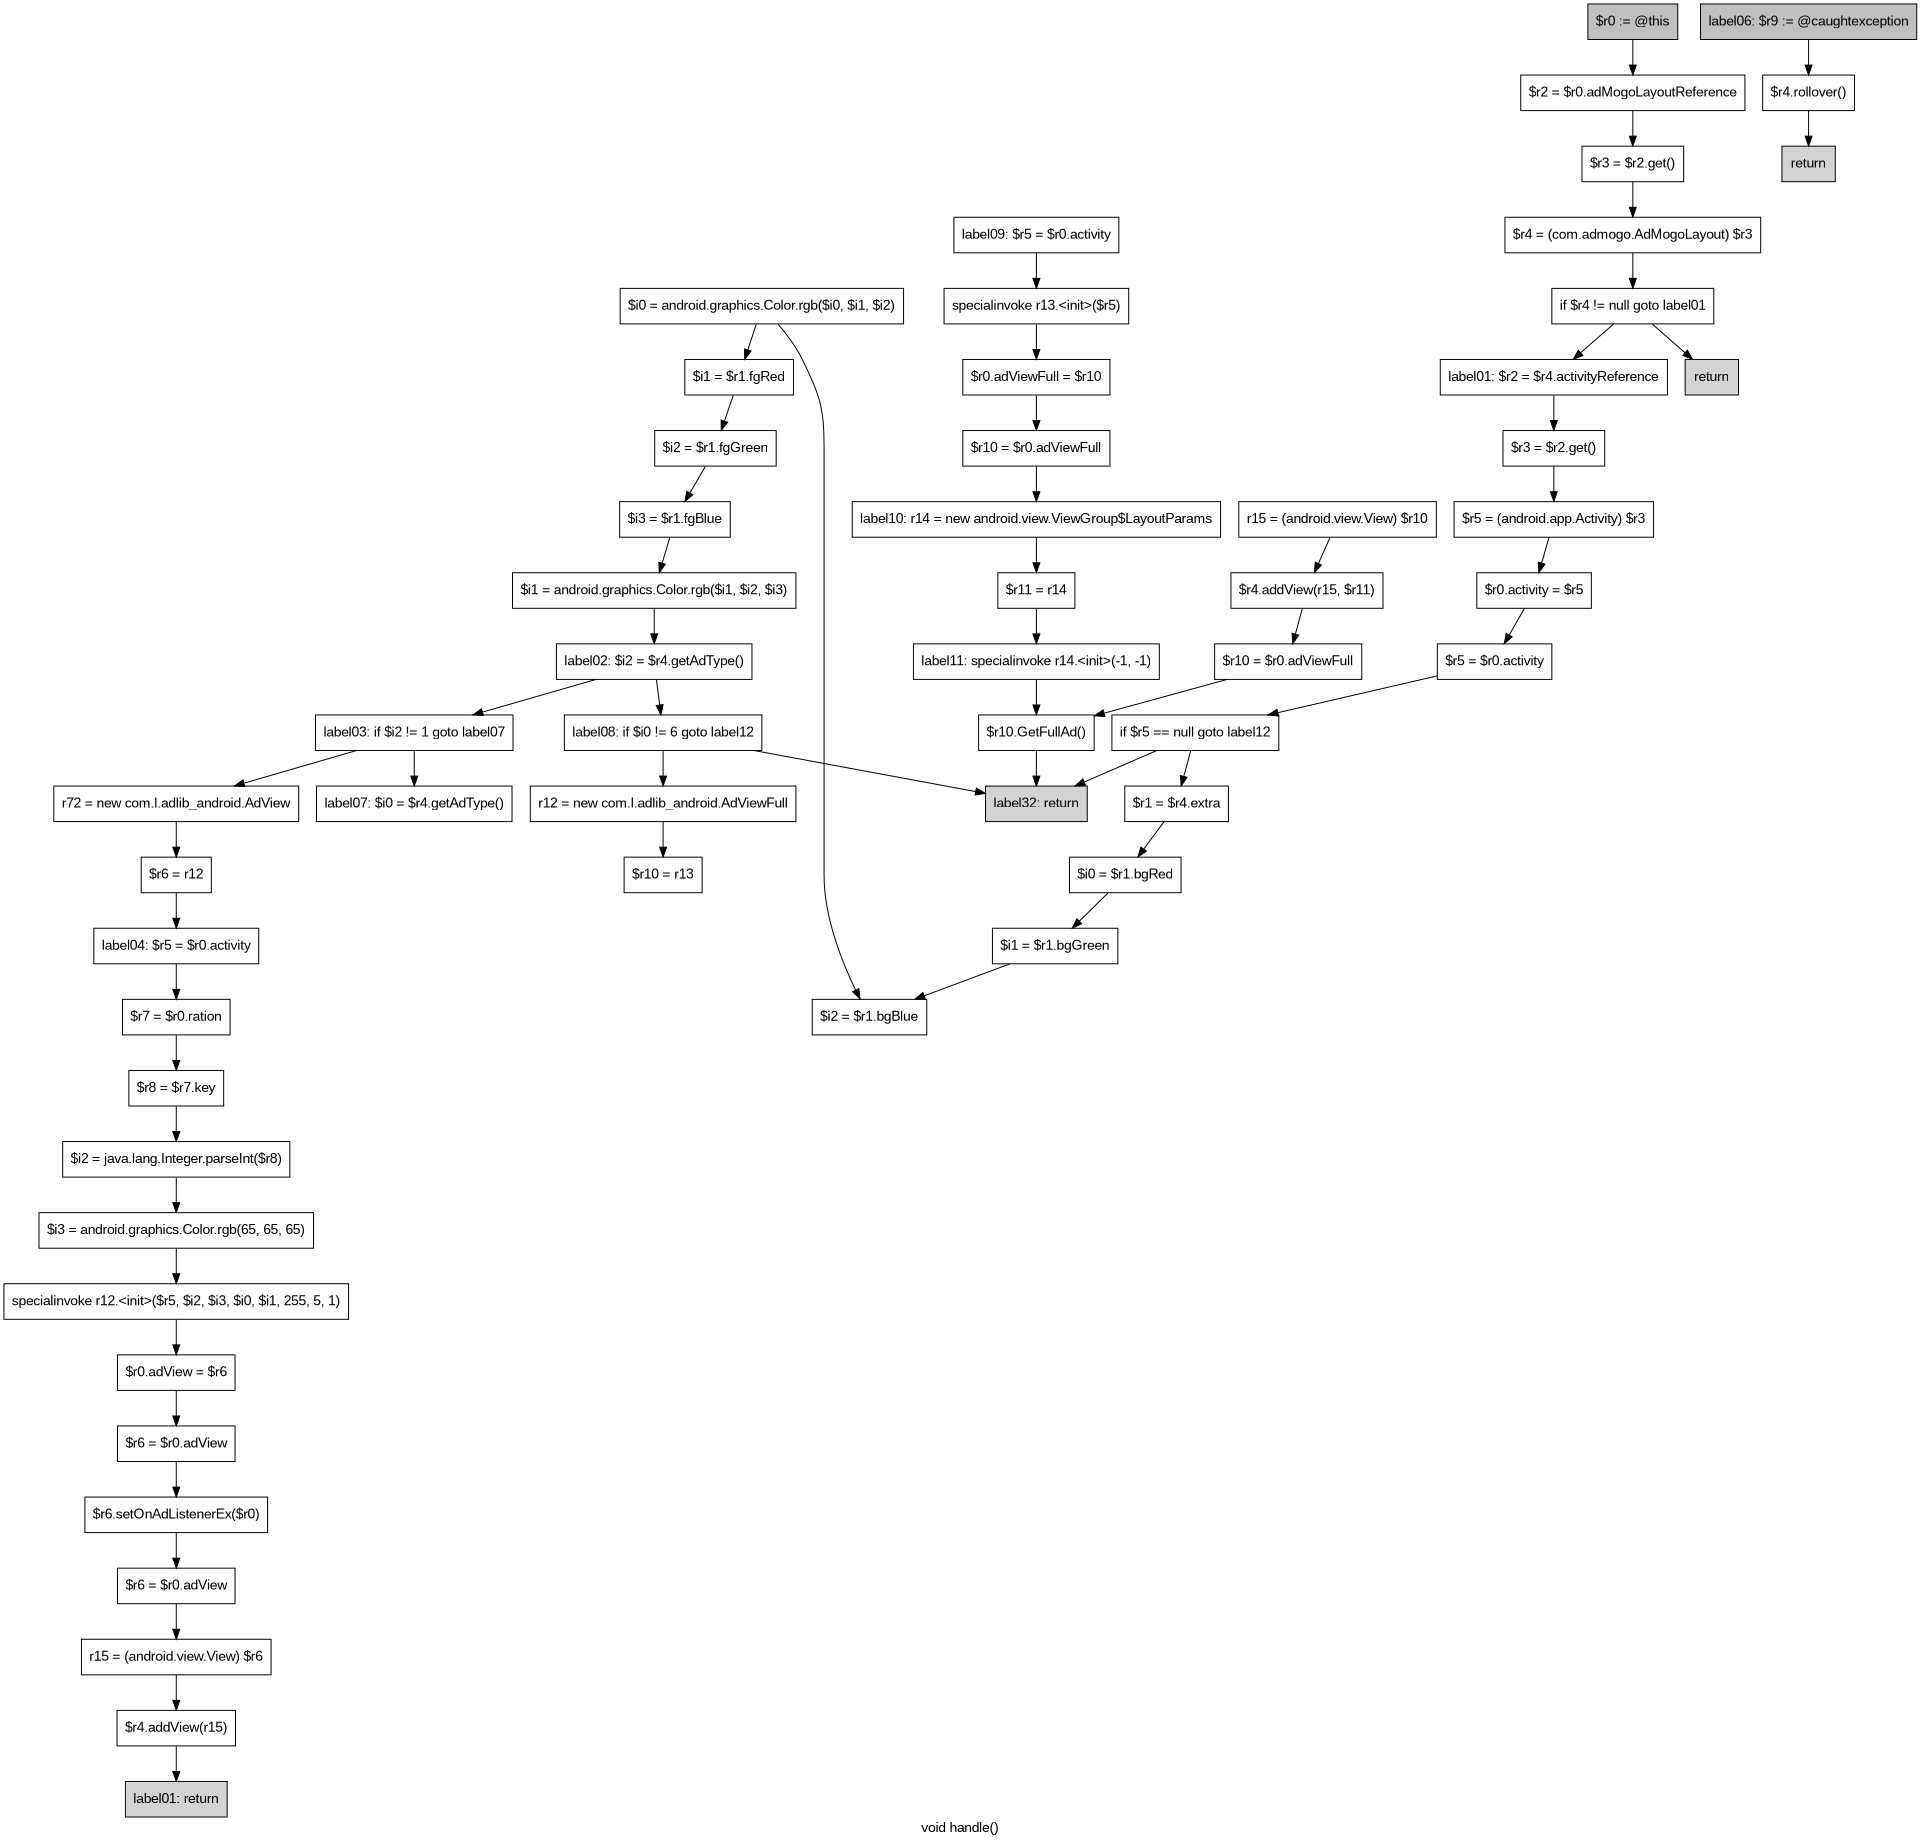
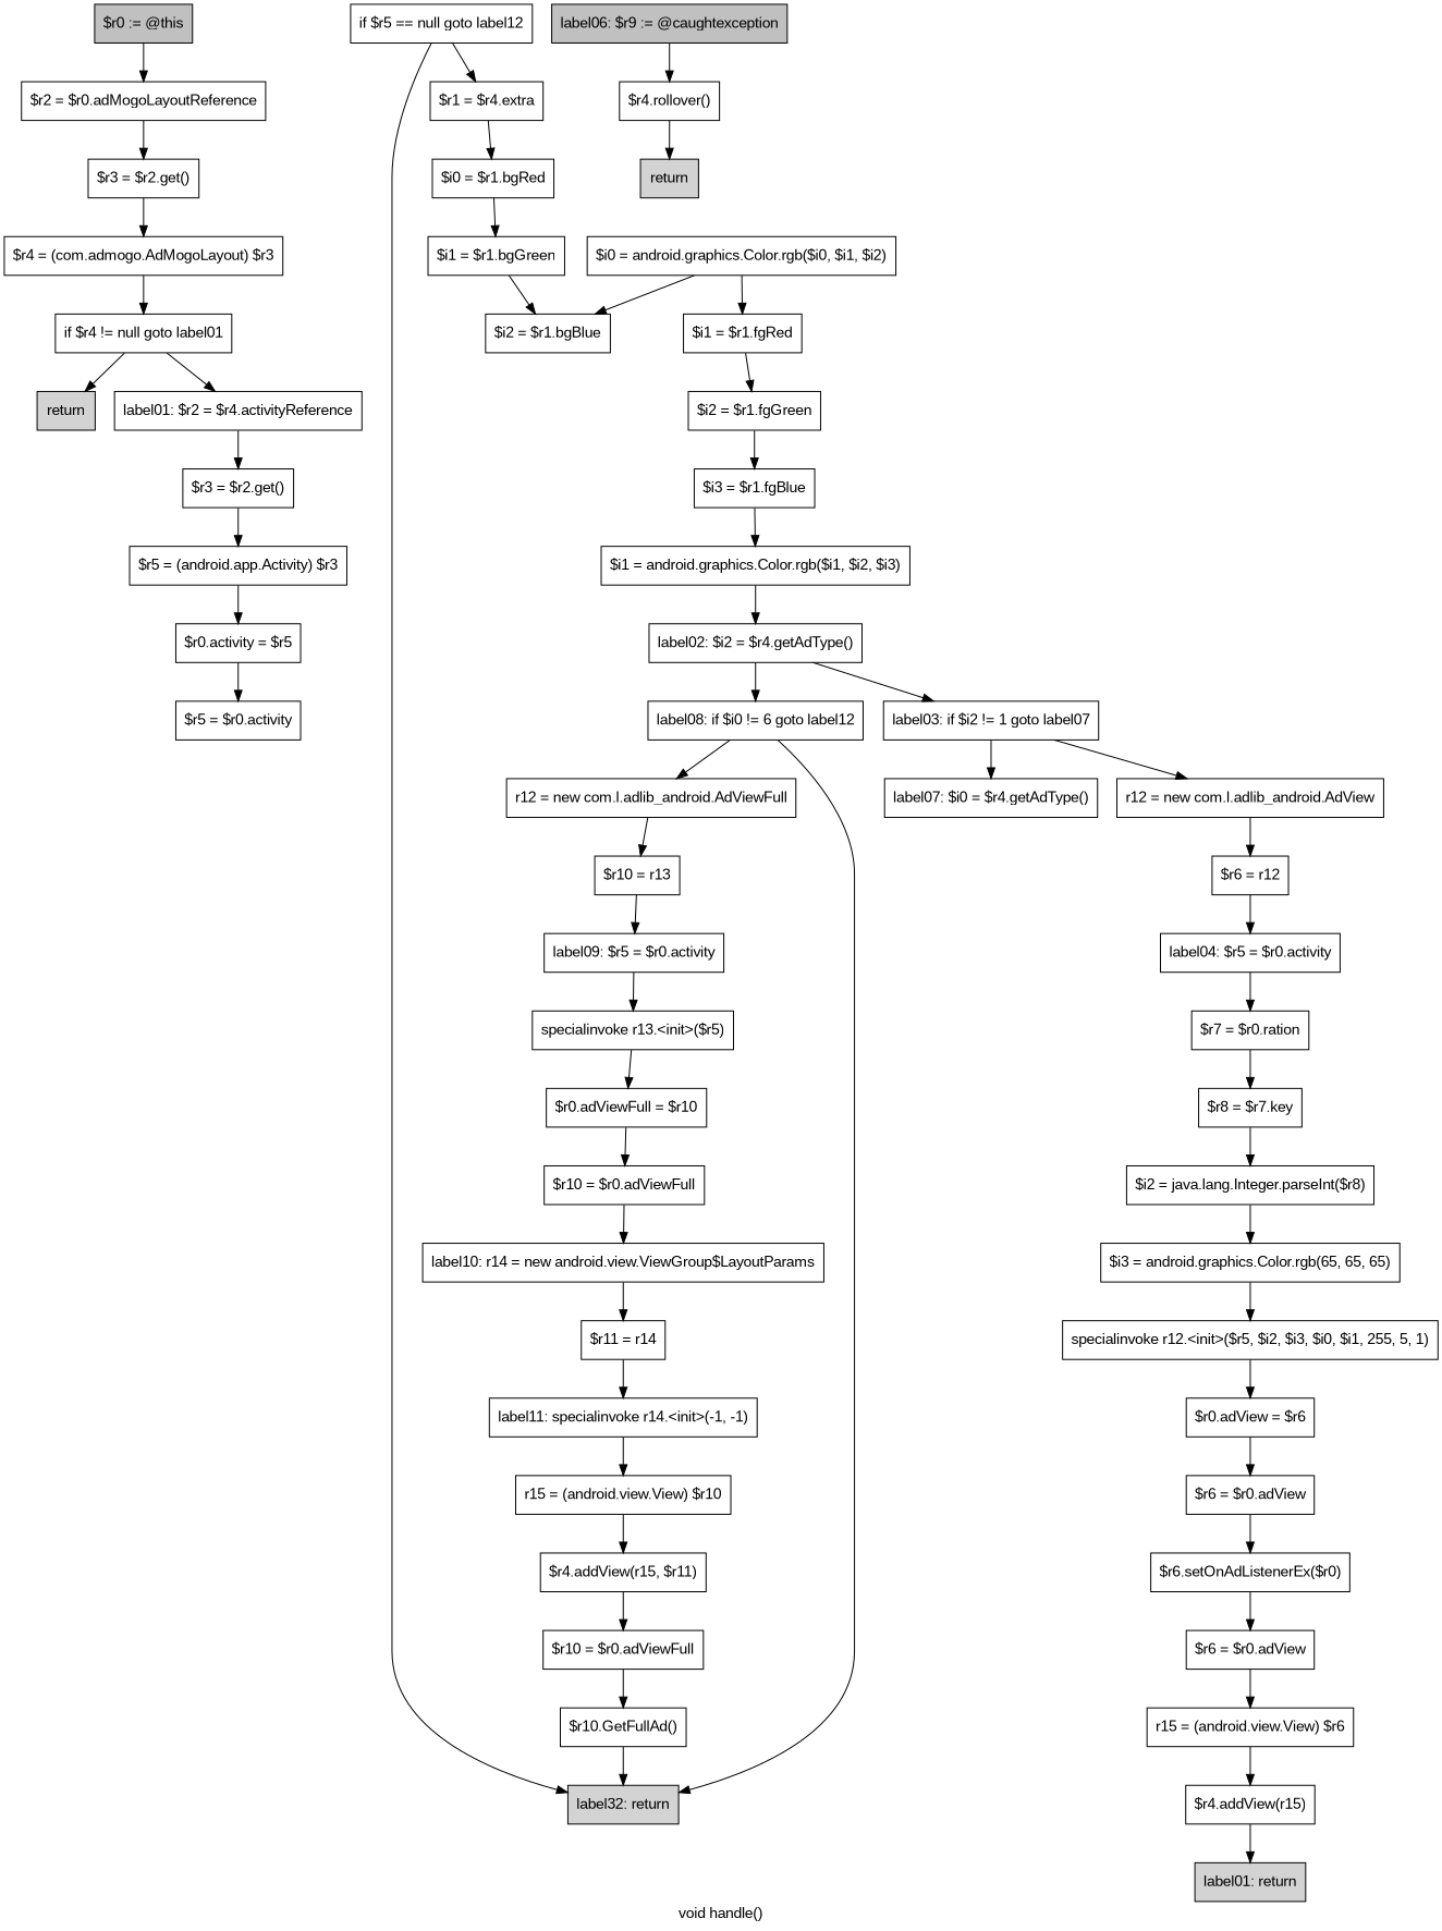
  digraph {
    fontname="Liberation Sans"
    label="void handle()"
    node [fontname="Liberation Sans" shape=box]
    edge [fontname="Liberation Sans"]
    n1 [fillcolor=gray label="$r0 := @this" style=filled]
    n2 [label="$r2 = $r0.adMogoLayoutReference"]
    n3 [label="$r3 = $r2.get()"]
    n4 [label="$r4 = (com.admogo.AdMogoLayout) $r3"]
    n5 [label="if $r4 != null goto label01"]
    n6 [fillcolor=lightgray label=return style=filled]
    n7 [label="label01: $r2 = $r4.activityReference"]
    n8 [label="$r3 = $r2.get()"]
    n9 [label="$r5 = (android.app.Activity) $r3"]
    n10 [label="$r0.activity = $r5"]
    n11 [label="$r5 = $r0.activity"]
    n12 [label="if $r5 == null goto label12"]
    n13 [label="$r1 = $r4.extra"]
    n14 [fillcolor=lightgray label="label32: return" style=filled]
    n15 [label="$i0 = $r1.bgRed"]
    n16 [label="$i1 = $r1.bgGreen"]
    n17 [label="$i2 = $r1.bgBlue"]
    n18 [label="$i0 = android.graphics.Color.rgb($i0, $i1, $i2)"]
    n19 [label="$i1 = $r1.fgRed"]
    n20 [label="$i2 = $r1.fgGreen"]
    n21 [label="$i3 = $r1.fgBlue"]
    n22 [label="$i1 = android.graphics.Color.rgb($i1, $i2, $i3)"]
    n23 [label="label02: $i2 = $r4.getAdType()"]
    n24 [label="label03: if $i2 != 1 goto label07"]
    n25 [label="label08: if $i0 != 6 goto label12"]
-   n26 [label="r72 = new com.l.adlib_android.AdView"]
+   n26 [label="r12 = new com.l.adlib_android.AdView"]
    n27 [label="label07: $i0 = $r4.getAdType()"]
    n28 [label="$r6 = r12"]
    n29 [label="label04: $r5 = $r0.activity"]
    n30 [label="r12 = new com.l.adlib_android.AdViewFull"]
    n31 [label="$r7 = $r0.ration"]
    n32 [label="$r8 = $r7.key"]
    n33 [label="$i2 = java.lang.Integer.parseInt($r8)"]
    n34 [label="$i3 = android.graphics.Color.rgb(65, 65, 65)"]
    n35 [label="specialinvoke r12.<init>($r5, $i2, $i3, $i0, $i1, 255, 5, 1)"]
    n36 [label="$r0.adView = $r6"]
    n37 [label="$r6 = $r0.adView"]
    n38 [label="$r6.setOnAdListenerEx($r0)"]
    n39 [label="$r6 = $r0.adView"]
    n40 [label="r15 = (android.view.View) $r6"]
    n41 [label="$r4.addView(r15)"]
    n42 [fillcolor=lightgray label="label01: return" style=filled]
    n43 [fillcolor=gray label="label06: $r9 := @caughtexception" style=filled]
    n44 [label="$r4.rollover()"]
    n45 [fillcolor=lightgray label=return style=filled]
    n46 [label="$r10 = r13"]
    n47 [label="label09: $r5 = $r0.activity"]
    n48 [label="specialinvoke r13.<init>($r5)"]
    n49 [label="$r0.adViewFull = $r10"]
    n50 [label="$r10 = $r0.adViewFull"]
    n51 [label="label10: r14 = new android.view.ViewGroup$LayoutParams"]
    n52 [label="$r11 = r14"]
    n53 [label="label11: specialinvoke r14.<init>(-1, -1)"]
    n54 [label="r15 = (android.view.View) $r10"]
    n55 [label="$r4.addView(r15, $r11)"]
    n56 [label="$r10 = $r0.adViewFull"]
    n57 [label="$r10.GetFullAd()"]
    n1 -> n2
    n2 -> n3
    n3 -> n4
    n4 -> n5
    n5 -> n6
    n5 -> n7
    n7 -> n8
    n8 -> n9
    n9 -> n10
    n10 -> n11
-   n11 -> n12
    n12 -> n13
    n12 -> n14
    n13 -> n15
    n15 -> n16
    n16 -> n17
    n18 -> n17
    n18 -> n19
    n19 -> n20
    n20 -> n21
    n21 -> n22
    n22 -> n23
    n23 -> n24
    n23 -> n25
    n24 -> n26
    n24 -> n27
    n25 -> n14
    n25 -> n30
    n26 -> n28
    n28 -> n29
    n29 -> n31
    n30 -> n46
    n31 -> n32
    n32 -> n33
    n33 -> n34
    n34 -> n35
    n35 -> n36
    n36 -> n37
    n37 -> n38
    n38 -> n39
    n39 -> n40
    n40 -> n41
    n41 -> n42
    n43 -> n44
    n44 -> n45
+   n46 -> n47
    n47 -> n48
    n48 -> n49
    n49 -> n50
    n50 -> n51
    n51 -> n52
    n52 -> n53
-   n53 -> n57
+   n53 -> n54
    n54 -> n55
    n55 -> n56
    n56 -> n57
    n57 -> n14
  }
